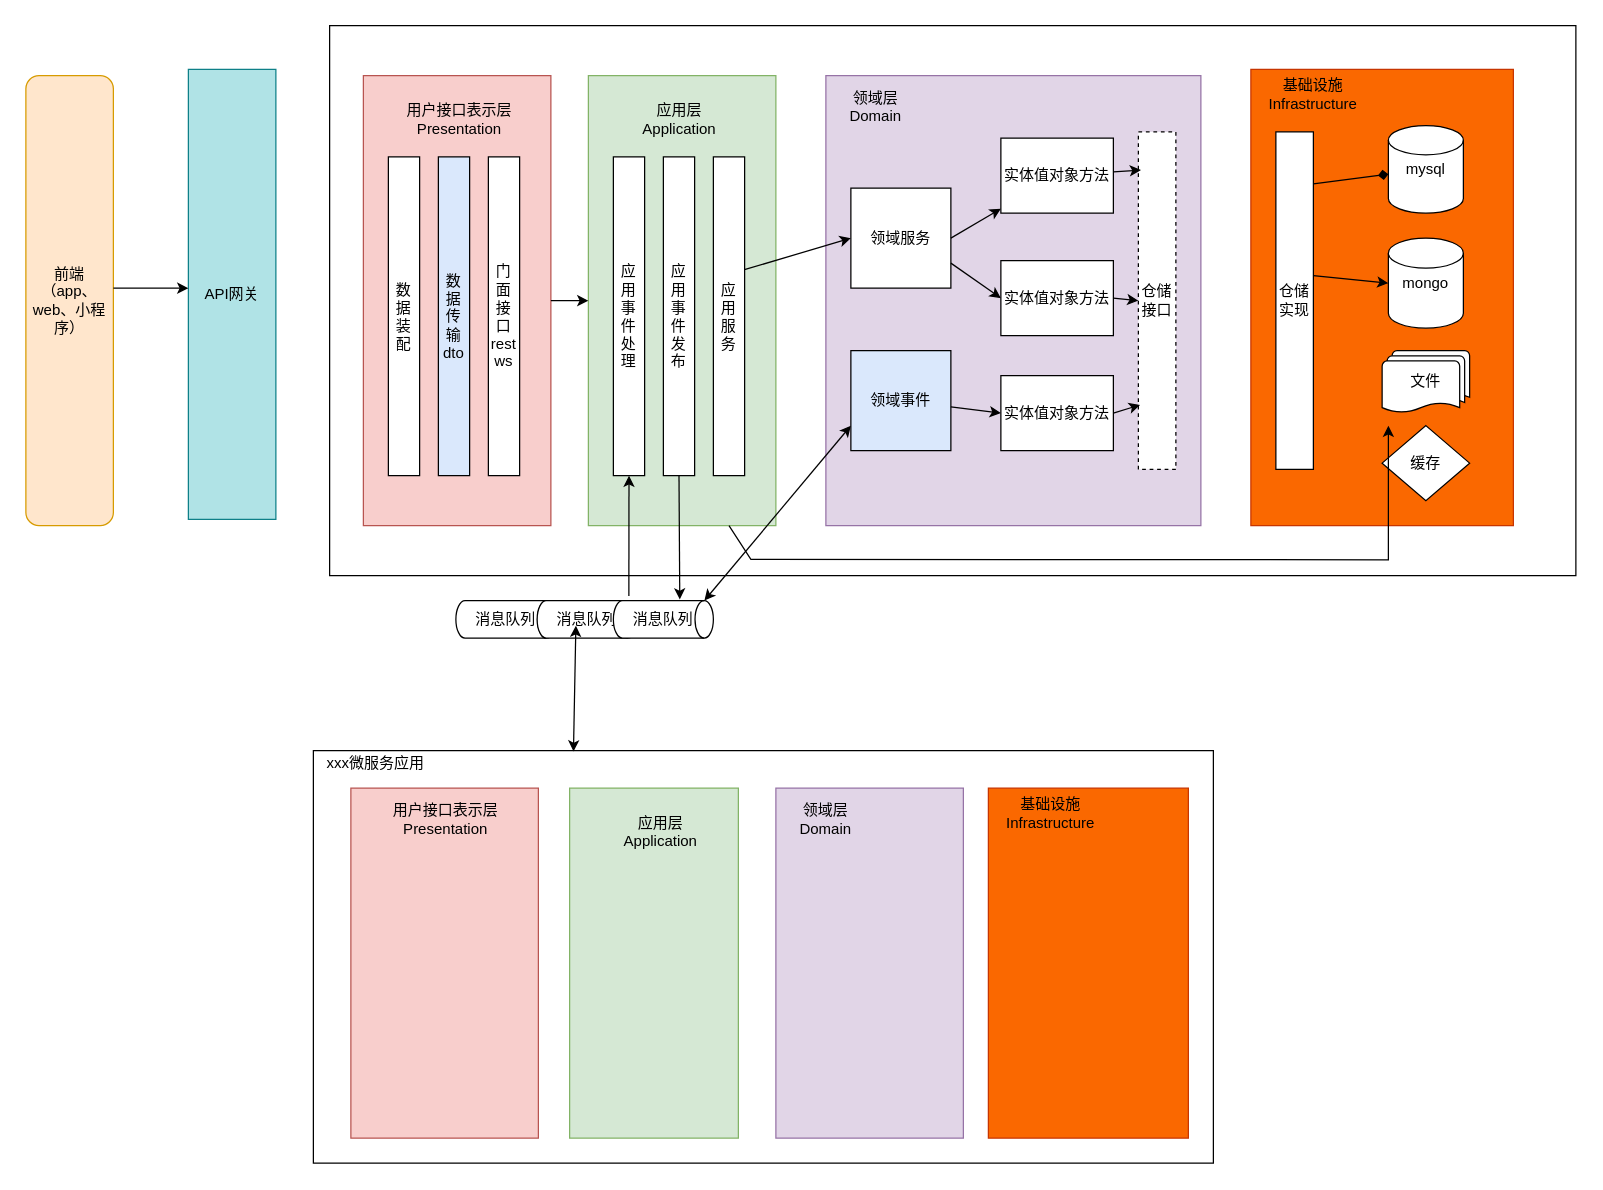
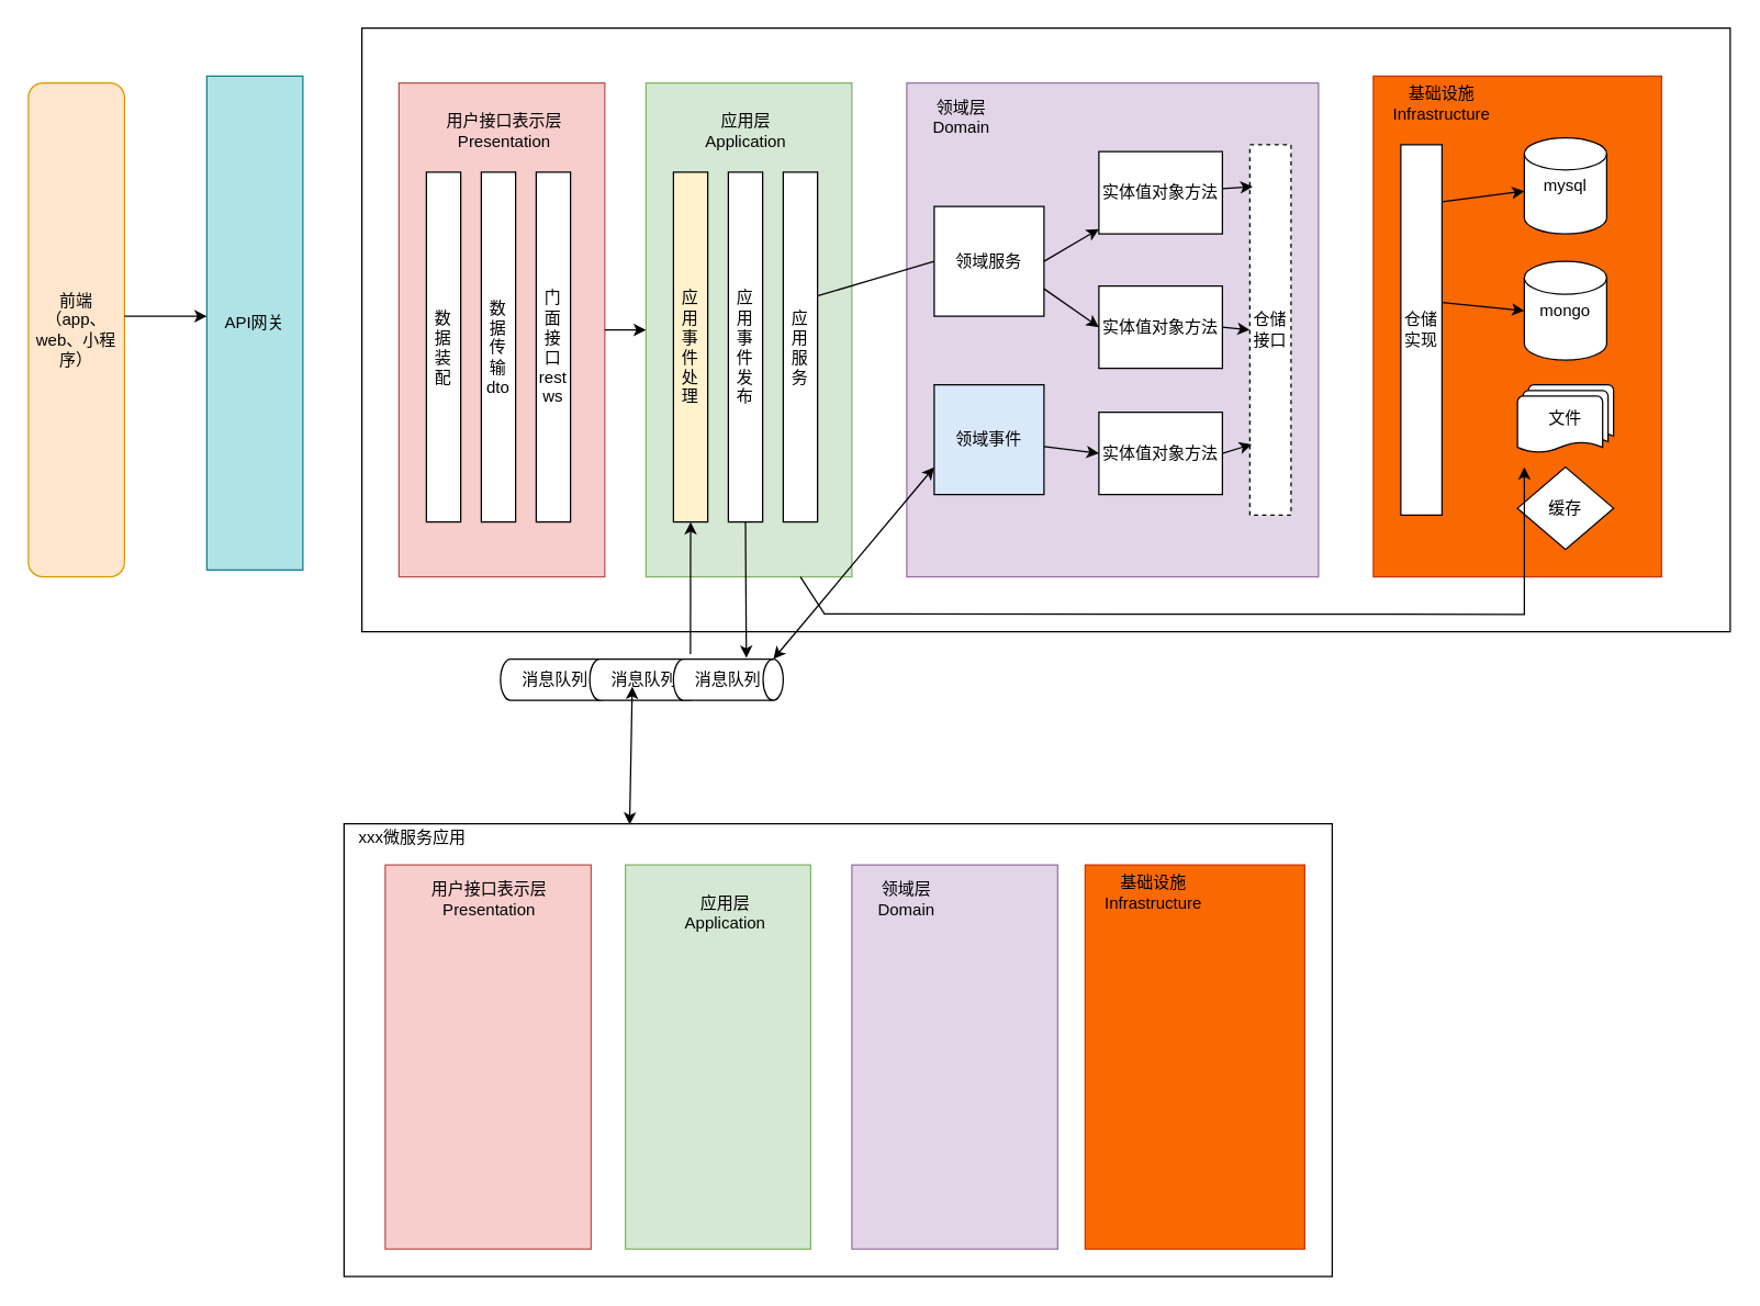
  <mxCell id="0" />
  <mxCell id="1" parent="0" />
  <mxCell id="2" value="" style="rounded=0;whiteSpace=wrap;html=1;" vertex="1" parent="1"><mxGeometry x="263" y="20" width="997" height="440" as="geometry" /></mxCell>
  <mxCell id="3" value="前端（app、web、小程序）" style="rounded=1;whiteSpace=wrap;html=1;fillColor=#ffe6cc;strokeColor=#d79b00;" vertex="1" parent="1"><mxGeometry x="20" y="60" width="70" height="360" as="geometry" /></mxCell>
  <mxCell id="4" value="API网关" style="rounded=0;whiteSpace=wrap;html=1;fillColor=#b0e3e6;strokeColor=#0e8088;" vertex="1" parent="1"><mxGeometry x="150" y="55" width="70" height="360" as="geometry" /></mxCell>
  <mxCell id="5" value="" style="rounded=0;whiteSpace=wrap;html=1;fillColor=#f8cecc;strokeColor=#b85450;" vertex="1" parent="1"><mxGeometry x="290" y="60" width="150" height="360" as="geometry" /></mxCell>
  <mxCell id="6" value="用户接口表示层&lt;br&gt;Presentation" style="text;html=1;strokeColor=none;fillColor=none;align=center;verticalAlign=middle;whiteSpace=wrap;rounded=0;" vertex="1" parent="1"><mxGeometry x="322.5" y="80" width="87.5" height="30" as="geometry" /></mxCell>
  <mxCell id="7" value="数据装配&lt;br&gt;" style="rounded=0;whiteSpace=wrap;html=1;rotation=0;" vertex="1" parent="1"><mxGeometry x="310" y="125" width="25" height="255" as="geometry" /></mxCell>
- <mxCell id="8" value="数据传输dto" style="rounded=0;whiteSpace=wrap;html=1;rotation=0;fillColor=#dae8fc;" vertex="1" parent="1"><mxGeometry x="350" y="125" width="25" height="255" as="geometry" /></mxCell>
+ <mxCell id="8" value="数据传输dto" style="rounded=0;whiteSpace=wrap;html=1;rotation=0;" vertex="1" parent="1"><mxGeometry x="350" y="125" width="25" height="255" as="geometry" /></mxCell>
  <mxCell id="9" value="门面接口rest&lt;br&gt;ws" style="rounded=0;whiteSpace=wrap;html=1;rotation=0;" vertex="1" parent="1"><mxGeometry x="390" y="125" width="25" height="255" as="geometry" /></mxCell>
  <mxCell id="10" value="" style="rounded=0;whiteSpace=wrap;html=1;fillColor=#d5e8d4;strokeColor=#82b366;" vertex="1" parent="1"><mxGeometry x="470" y="60" width="150" height="360" as="geometry" /></mxCell>
  <mxCell id="11" value="应用层&lt;br&gt;Application" style="text;html=1;strokeColor=none;fillColor=none;align=center;verticalAlign=middle;whiteSpace=wrap;rounded=0;" vertex="1" parent="1"><mxGeometry x="502.5" y="80" width="80" height="30" as="geometry" /></mxCell>
- <mxCell id="12" value="应用事件处理" style="rounded=0;whiteSpace=wrap;html=1;rotation=0;" vertex="1" parent="1"><mxGeometry x="490" y="125" width="25" height="255" as="geometry" /></mxCell>
+ <mxCell id="12" value="应用事件处理" style="rounded=0;whiteSpace=wrap;html=1;rotation=0;fillColor=#fff2cc;" vertex="1" parent="1"><mxGeometry x="490" y="125" width="25" height="255" as="geometry" /></mxCell>
  <mxCell id="13" value="应用事件发布" style="rounded=0;whiteSpace=wrap;html=1;rotation=0;" vertex="1" parent="1"><mxGeometry x="530" y="125" width="25" height="255" as="geometry" /></mxCell>
  <mxCell id="14" value="应用服务" style="rounded=0;whiteSpace=wrap;html=1;rotation=0;" vertex="1" parent="1"><mxGeometry x="570" y="125" width="25" height="255" as="geometry" /></mxCell>
  <mxCell id="15" value="" style="rounded=0;whiteSpace=wrap;html=1;fillColor=#e1d5e7;strokeColor=#9673a6;" vertex="1" parent="1"><mxGeometry x="660" y="60" width="300" height="360" as="geometry" /></mxCell>
  <mxCell id="16" value="领域层&lt;br&gt;Domain" style="text;html=1;strokeColor=none;fillColor=none;align=center;verticalAlign=middle;whiteSpace=wrap;rounded=0;" vertex="1" parent="1"><mxGeometry x="670" y="70" width="60" height="30" as="geometry" /></mxCell>
  <mxCell id="17" value="领域服务" style="whiteSpace=wrap;html=1;aspect=fixed;" vertex="1" parent="1"><mxGeometry x="680" y="150" width="80" height="80" as="geometry" /></mxCell>
  <mxCell id="18" value="实体值对象方法" style="rounded=0;whiteSpace=wrap;html=1;" vertex="1" parent="1"><mxGeometry x="800" y="110" width="90" height="60" as="geometry" /></mxCell>
  <mxCell id="19" value="实体值对象方法" style="rounded=0;whiteSpace=wrap;html=1;" vertex="1" parent="1"><mxGeometry x="800" y="208" width="90" height="60" as="geometry" /></mxCell>
  <mxCell id="20" value="仓储接口" style="rounded=0;whiteSpace=wrap;html=1;dashed=1;" vertex="1" parent="1"><mxGeometry x="910" y="105" width="30" height="270" as="geometry" /></mxCell>
  <mxCell id="21" value="实体值对象方法" style="rounded=0;whiteSpace=wrap;html=1;" vertex="1" parent="1"><mxGeometry x="800" y="300" width="90" height="60" as="geometry" /></mxCell>
  <mxCell id="22" value="领域事件" style="whiteSpace=wrap;html=1;aspect=fixed;fillColor=#dae8fc;" vertex="1" parent="1"><mxGeometry x="680" y="280" width="80" height="80" as="geometry" /></mxCell>
  <mxCell id="23" value="" style="rounded=0;whiteSpace=wrap;html=1;fillColor=#fa6800;fontColor=#000000;strokeColor=#C73500;" vertex="1" parent="1"><mxGeometry x="1000" y="55" width="210" height="365" as="geometry" /></mxCell>
  <mxCell id="24" value="仓储实现" style="rounded=0;whiteSpace=wrap;html=1;" vertex="1" parent="1"><mxGeometry x="1020" y="105" width="30" height="270" as="geometry" /></mxCell>
  <mxCell id="25" value="mysql" style="strokeWidth=1;html=1;shape=mxgraph.flowchart.database;whiteSpace=wrap;" vertex="1" parent="1"><mxGeometry x="1110" y="100" width="60" height="70" as="geometry" /></mxCell>
  <mxCell id="26" value="mongo" style="strokeWidth=1;html=1;shape=mxgraph.flowchart.database;whiteSpace=wrap;" vertex="1" parent="1"><mxGeometry x="1110" y="190" width="60" height="72" as="geometry" /></mxCell>
  <mxCell id="27" value="文件" style="strokeWidth=1;html=1;shape=mxgraph.flowchart.multi-document;whiteSpace=wrap;" vertex="1" parent="1"><mxGeometry x="1105" y="280" width="70" height="50" as="geometry" /></mxCell>
  <mxCell id="28" value="缓存" style="strokeWidth=1;html=1;shape=mxgraph.flowchart.decision;whiteSpace=wrap;" vertex="1" parent="1"><mxGeometry x="1105" y="340" width="70" height="60" as="geometry" /></mxCell>
  <mxCell id="29" value="消息队列" style="strokeWidth=1;html=1;shape=mxgraph.flowchart.direct_data;whiteSpace=wrap;" vertex="1" parent="1"><mxGeometry x="364" y="480" width="80" height="30" as="geometry" /></mxCell>
  <mxCell id="30" value="消息队列" style="strokeWidth=1;html=1;shape=mxgraph.flowchart.direct_data;whiteSpace=wrap;" vertex="1" parent="1"><mxGeometry x="429" y="480" width="80" height="30" as="geometry" /></mxCell>
  <mxCell id="31" value="消息队列" style="strokeWidth=1;html=1;shape=mxgraph.flowchart.direct_data;whiteSpace=wrap;" vertex="1" parent="1"><mxGeometry x="490" y="480" width="80" height="30" as="geometry" /></mxCell>
  <mxCell id="32" value="" style="rounded=0;whiteSpace=wrap;html=1;" vertex="1" parent="1"><mxGeometry x="250" y="600" width="720" height="330" as="geometry" /></mxCell>
  <mxCell id="33" value="xxx微服务应用" style="text;html=1;strokeColor=none;fillColor=none;align=center;verticalAlign=middle;whiteSpace=wrap;rounded=0;" vertex="1" parent="1"><mxGeometry x="250" y="595" width="100" height="30" as="geometry" /></mxCell>
  <mxCell id="34" value="" style="endArrow=classic;html=1;rounded=0;" edge="1" parent="1"><mxGeometry width="50" height="50" relative="1" as="geometry"><mxPoint x="90" y="230" as="sourcePoint" /><mxPoint x="150" y="230" as="targetPoint" /></mxGeometry></mxCell>
- <mxCell id="35" value="" style="endArrow=classic;html=1;rounded=0;entryX=0;entryY=0.5;entryDx=0;entryDy=0;exitX=0.993;exitY=0.354;exitDx=0;exitDy=0;exitPerimeter=0;" edge="1" parent="1" source="14" target="17"><mxGeometry width="50" height="50" relative="1" as="geometry"><mxPoint x="590" y="190" as="sourcePoint" /><mxPoint x="530" y="280" as="targetPoint" /></mxGeometry></mxCell>
+ <mxCell id="35" value="" style="endArrow=none;html=1;rounded=0;entryX=0;entryY=0.5;entryDx=0;entryDy=0;exitX=0.993;exitY=0.354;exitDx=0;exitDy=0;exitPerimeter=0;" edge="1" parent="1" source="14" target="17"><mxGeometry width="50" height="50" relative="1" as="geometry"><mxPoint x="590" y="190" as="sourcePoint" /><mxPoint x="530" y="280" as="targetPoint" /></mxGeometry></mxCell>
  <mxCell id="36" value="" style="endArrow=classic;html=1;rounded=0;entryX=0;entryY=0.5;entryDx=0;entryDy=0;exitX=1;exitY=0.5;exitDx=0;exitDy=0;" edge="1" parent="1" source="5" target="10"><mxGeometry width="50" height="50" relative="1" as="geometry"><mxPoint x="330" y="300" as="sourcePoint" /><mxPoint x="380" y="250" as="targetPoint" /></mxGeometry></mxCell>
  <mxCell id="37" value="" style="endArrow=classic;html=1;rounded=0;entryX=0.664;entryY=-0.032;entryDx=0;entryDy=0;entryPerimeter=0;exitX=0.5;exitY=1;exitDx=0;exitDy=0;" edge="1" parent="1" source="13" target="31"><mxGeometry width="50" height="50" relative="1" as="geometry"><mxPoint x="570" y="360" as="sourcePoint" /><mxPoint x="620" y="310" as="targetPoint" /></mxGeometry></mxCell>
  <mxCell id="38" value="" style="endArrow=classic;html=1;rounded=0;exitX=0.155;exitY=-0.124;exitDx=0;exitDy=0;exitPerimeter=0;entryX=0.5;entryY=1;entryDx=0;entryDy=0;" edge="1" parent="1" source="31" target="12"><mxGeometry width="50" height="50" relative="1" as="geometry"><mxPoint x="570" y="360" as="sourcePoint" /><mxPoint x="620" y="310" as="targetPoint" /></mxGeometry></mxCell>
  <mxCell id="39" value="" style="endArrow=classic;startArrow=classic;html=1;rounded=0;entryX=0;entryY=0.75;entryDx=0;entryDy=0;exitX=0.91;exitY=0;exitDx=0;exitDy=0;exitPerimeter=0;" edge="1" parent="1" source="31" target="22"><mxGeometry width="50" height="50" relative="1" as="geometry"><mxPoint x="570" y="360" as="sourcePoint" /><mxPoint x="620" y="310" as="targetPoint" /></mxGeometry></mxCell>
  <mxCell id="40" value="" style="endArrow=classic;html=1;rounded=0;exitX=1;exitY=0.5;exitDx=0;exitDy=0;" edge="1" parent="1" source="17" target="18"><mxGeometry width="50" height="50" relative="1" as="geometry"><mxPoint x="830" y="300" as="sourcePoint" /><mxPoint x="880" y="250" as="targetPoint" /></mxGeometry></mxCell>
  <mxCell id="41" value="" style="endArrow=classic;html=1;rounded=0;exitX=1;exitY=0.75;exitDx=0;exitDy=0;entryX=0;entryY=0.5;entryDx=0;entryDy=0;" edge="1" parent="1" source="17" target="19"><mxGeometry width="50" height="50" relative="1" as="geometry"><mxPoint x="830" y="300" as="sourcePoint" /><mxPoint x="880" y="250" as="targetPoint" /></mxGeometry></mxCell>
  <mxCell id="42" value="" style="endArrow=classic;html=1;rounded=0;entryX=0;entryY=0.5;entryDx=0;entryDy=0;" edge="1" parent="1" source="22" target="21"><mxGeometry width="50" height="50" relative="1" as="geometry"><mxPoint x="830" y="300" as="sourcePoint" /><mxPoint x="880" y="250" as="targetPoint" /></mxGeometry></mxCell>
  <mxCell id="43" value="" style="endArrow=classic;html=1;rounded=0;entryX=0;entryY=0.5;entryDx=0;entryDy=0;exitX=1;exitY=0.5;exitDx=0;exitDy=0;" edge="1" parent="1" source="19" target="20"><mxGeometry width="50" height="50" relative="1" as="geometry"><mxPoint x="830" y="300" as="sourcePoint" /><mxPoint x="880" y="250" as="targetPoint" /></mxGeometry></mxCell>
  <mxCell id="44" value="" style="endArrow=classic;html=1;rounded=0;entryX=0.069;entryY=0.113;entryDx=0;entryDy=0;entryPerimeter=0;" edge="1" parent="1" source="18" target="20"><mxGeometry width="50" height="50" relative="1" as="geometry"><mxPoint x="830" y="300" as="sourcePoint" /><mxPoint x="880" y="250" as="targetPoint" /></mxGeometry></mxCell>
  <mxCell id="45" value="" style="endArrow=classic;html=1;rounded=0;entryX=0.046;entryY=0.809;entryDx=0;entryDy=0;entryPerimeter=0;exitX=1;exitY=0.5;exitDx=0;exitDy=0;" edge="1" parent="1" source="21" target="20"><mxGeometry width="50" height="50" relative="1" as="geometry"><mxPoint x="830" y="310" as="sourcePoint" /><mxPoint x="880" y="260" as="targetPoint" /></mxGeometry></mxCell>
- <mxCell id="46" value="" style="endArrow=diamond;html=1;rounded=0;exitX=1;exitY=0.154;exitDx=0;exitDy=0;exitPerimeter=0;" edge="1" parent="1" source="24" target="25"><mxGeometry width="50" height="50" relative="1" as="geometry"><mxPoint x="870" y="330" as="sourcePoint" /><mxPoint x="920" y="280" as="targetPoint" /></mxGeometry></mxCell>
+ <mxCell id="46" value="" style="endArrow=classic;html=1;rounded=0;exitX=1;exitY=0.154;exitDx=0;exitDy=0;exitPerimeter=0;" edge="1" parent="1" source="24" target="25"><mxGeometry width="50" height="50" relative="1" as="geometry"><mxPoint x="870" y="330" as="sourcePoint" /><mxPoint x="920" y="280" as="targetPoint" /></mxGeometry></mxCell>
  <mxCell id="47" value="基础设施&lt;br&gt;Infrastructure" style="text;html=1;strokeColor=none;fillColor=none;align=center;verticalAlign=middle;whiteSpace=wrap;rounded=0;" vertex="1" parent="1"><mxGeometry x="1020" y="60" width="60" height="30" as="geometry" /></mxCell>
  <mxCell id="48" value="" style="endArrow=classic;html=1;rounded=0;entryX=0;entryY=0.5;entryDx=0;entryDy=0;entryPerimeter=0;" edge="1" parent="1" target="26"><mxGeometry width="50" height="50" relative="1" as="geometry"><mxPoint x="1050" y="220" as="sourcePoint" /><mxPoint x="1100" y="170" as="targetPoint" /></mxGeometry></mxCell>
  <mxCell id="49" value="" style="endArrow=classic;html=1;rounded=0;exitX=0.75;exitY=1;exitDx=0;exitDy=0;" edge="1" parent="1" source="10"><mxGeometry width="50" height="50" relative="1" as="geometry"><mxPoint x="583" y="427" as="sourcePoint" /><mxPoint x="1110" y="340" as="targetPoint" /><Array as="points"><mxPoint x="600" y="447" /><mxPoint x="1110" y="447.3" /></Array></mxGeometry></mxCell>
  <mxCell id="50" value="" style="rounded=0;whiteSpace=wrap;html=1;fillColor=#f8cecc;strokeColor=#b85450;" vertex="1" parent="1"><mxGeometry x="280" y="630" width="150" height="280" as="geometry" /></mxCell>
  <mxCell id="51" value="用户接口表示层&lt;br&gt;Presentation" style="text;html=1;strokeColor=none;fillColor=none;align=center;verticalAlign=middle;whiteSpace=wrap;rounded=0;" vertex="1" parent="1"><mxGeometry x="311.5" y="640" width="87.5" height="30" as="geometry" /></mxCell>
  <mxCell id="52" value="" style="rounded=0;whiteSpace=wrap;html=1;fillColor=#d5e8d4;strokeColor=#82b366;" vertex="1" parent="1"><mxGeometry x="455" y="630" width="135" height="280" as="geometry" /></mxCell>
  <mxCell id="53" value="应用层&lt;br&gt;Application" style="text;html=1;strokeColor=none;fillColor=none;align=center;verticalAlign=middle;whiteSpace=wrap;rounded=0;" vertex="1" parent="1"><mxGeometry x="487.5" y="650" width="80" height="30" as="geometry" /></mxCell>
  <mxCell id="54" value="" style="rounded=0;whiteSpace=wrap;html=1;fillColor=#e1d5e7;strokeColor=#9673a6;" vertex="1" parent="1"><mxGeometry x="620" y="630" width="150" height="280" as="geometry" /></mxCell>
  <mxCell id="55" value="领域层&lt;br&gt;Domain" style="text;html=1;strokeColor=none;fillColor=none;align=center;verticalAlign=middle;whiteSpace=wrap;rounded=0;" vertex="1" parent="1"><mxGeometry x="630" y="640" width="60" height="30" as="geometry" /></mxCell>
  <mxCell id="56" value="" style="rounded=0;whiteSpace=wrap;html=1;fillColor=#fa6800;fontColor=#000000;strokeColor=#C73500;" vertex="1" parent="1"><mxGeometry x="790" y="630" width="160" height="280" as="geometry" /></mxCell>
  <mxCell id="57" value="基础设施&lt;br&gt;Infrastructure" style="text;html=1;strokeColor=none;fillColor=none;align=center;verticalAlign=middle;whiteSpace=wrap;rounded=0;" vertex="1" parent="1"><mxGeometry x="810" y="635" width="60" height="30" as="geometry" /></mxCell>
  <mxCell id="58" value="" style="endArrow=classic;startArrow=classic;html=1;rounded=0;exitX=0.289;exitY=0.002;exitDx=0;exitDy=0;exitPerimeter=0;" edge="1" parent="1" source="32"><mxGeometry width="50" height="50" relative="1" as="geometry"><mxPoint x="410" y="550" as="sourcePoint" /><mxPoint x="460" y="500" as="targetPoint" /></mxGeometry></mxCell>
